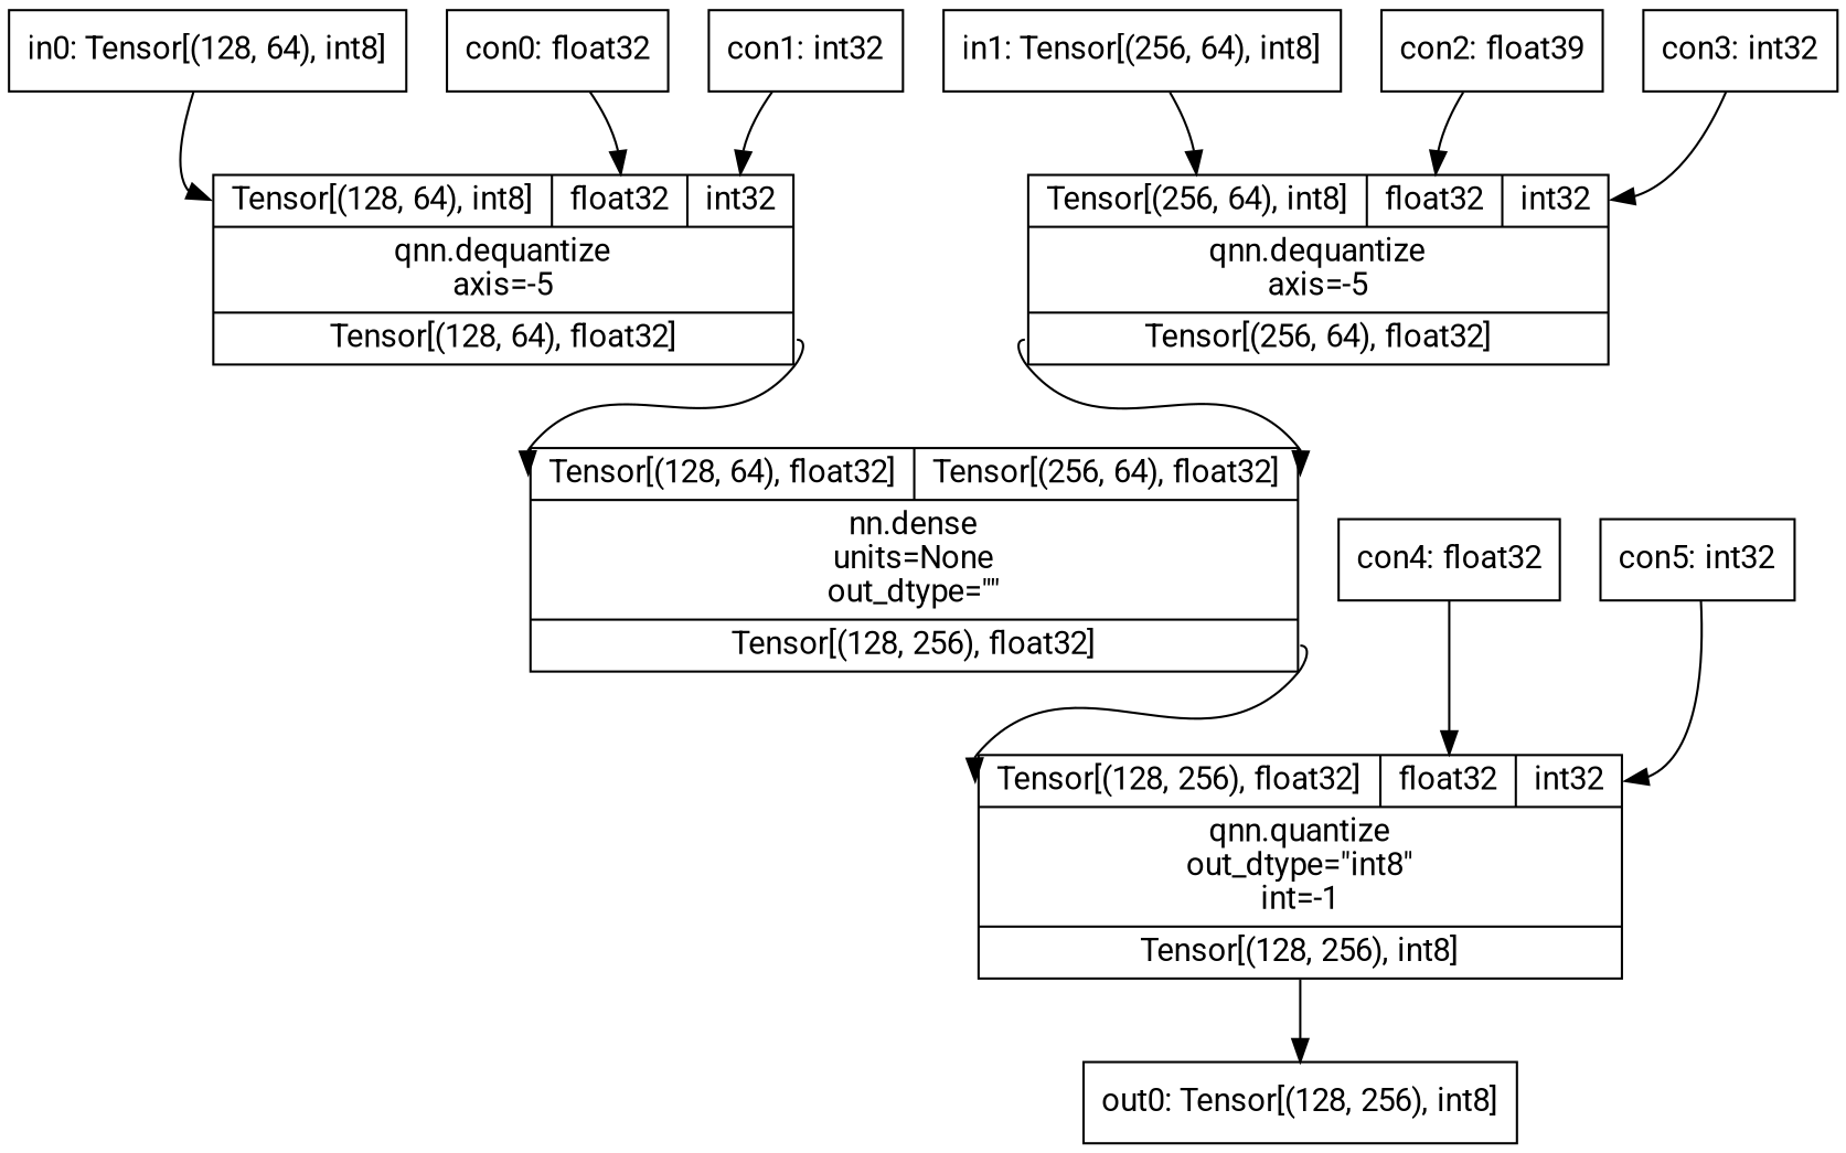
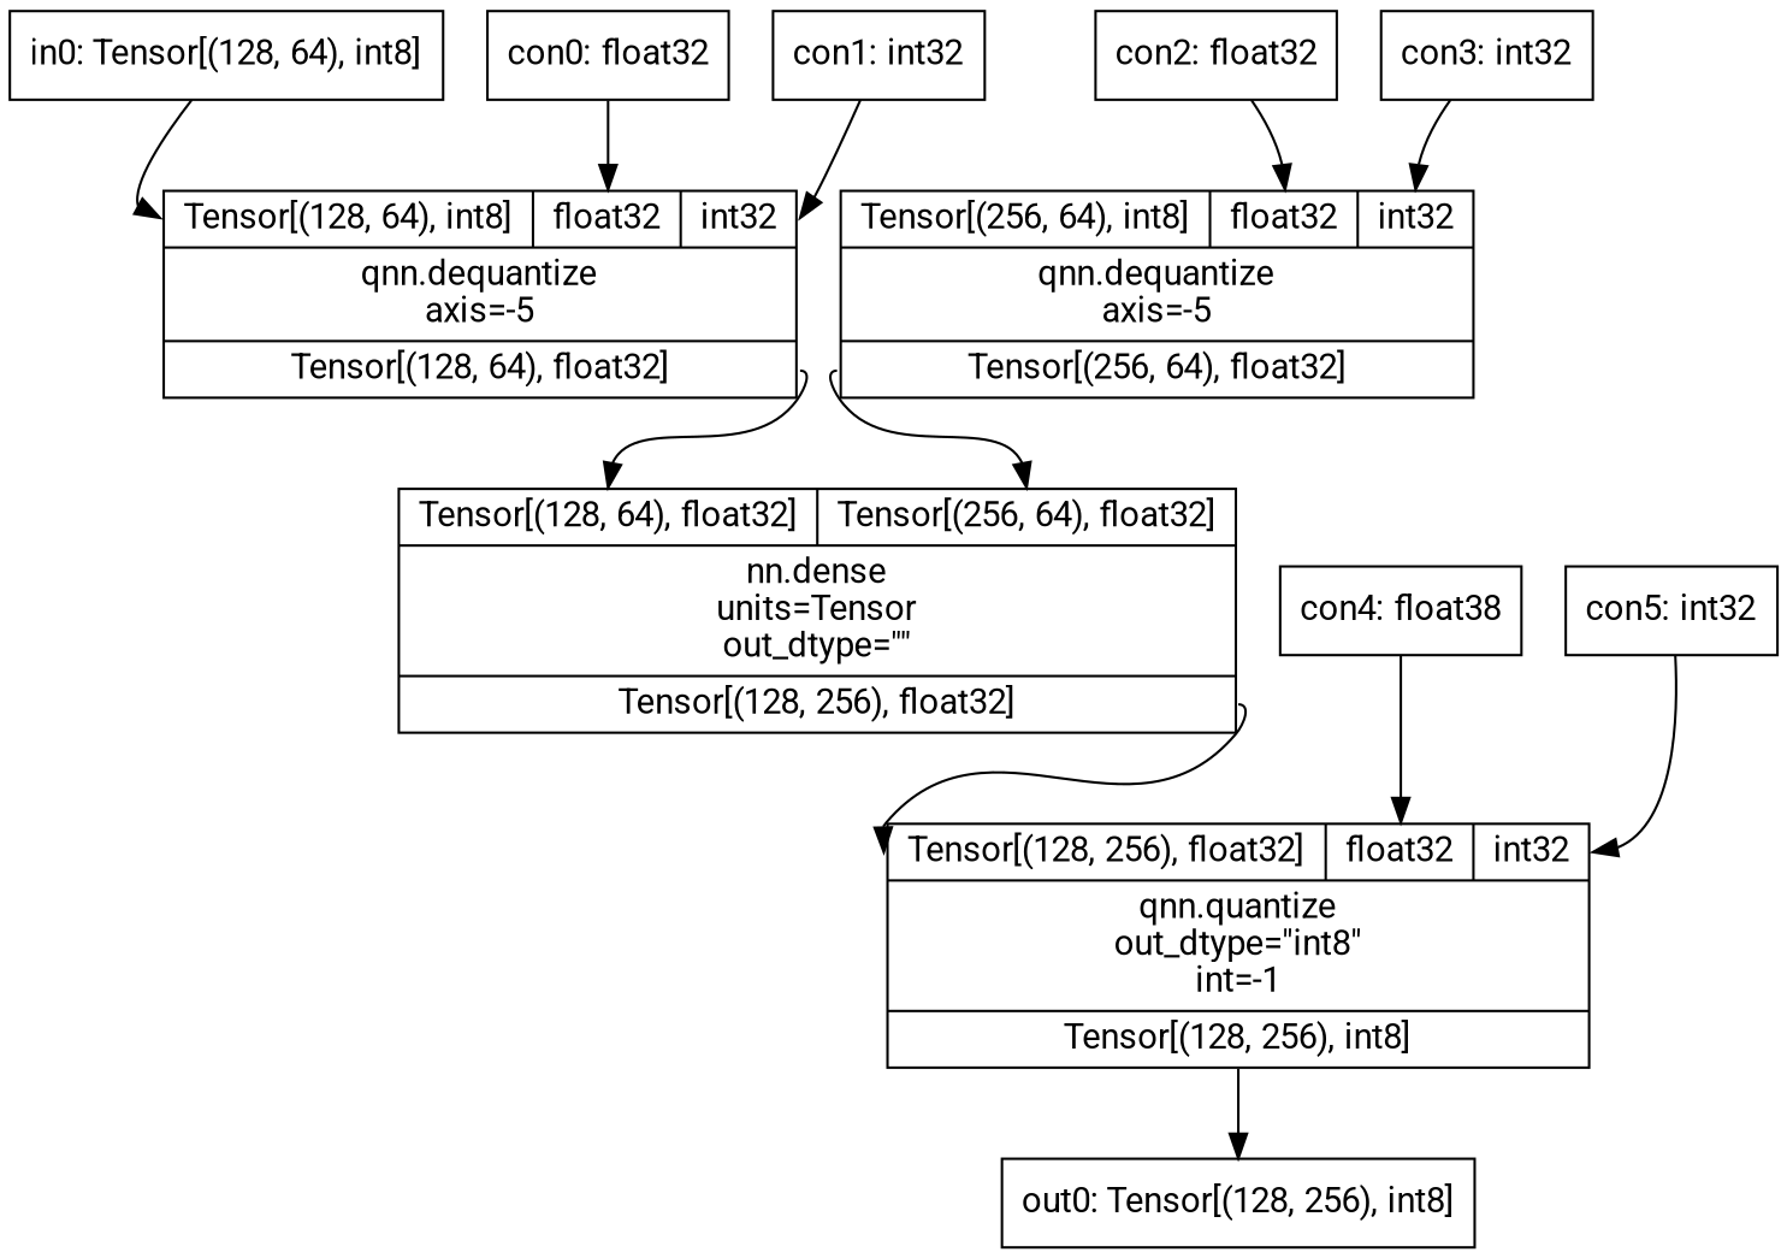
  digraph {
    fontname=Roboto
    node [fontname=Roboto shape=record]
    edge [fontname=Roboto headport=i0]
    n1 [label="in0: Tensor[(128, 64), int8]"]
    n2 [label="{{<i0>Tensor[(128, 64), int8]|<i1>float32|<i2>int32}|qnn.dequantize\naxis=-5|{<o0>Tensor[(128, 64), float32]}}"]
-   n3 [label="{{<i0>Tensor[(128, 64), float32]|<i1>Tensor[(256, 64), float32]}|nn.dense\nunits=None\nout_dtype=\"\"|{<o0>Tensor[(128, 256), float32]}}"]
+   n3 [label="{{<i0>Tensor[(128, 64), float32]|<i1>Tensor[(256, 64), float32]}|nn.dense\nunits=Tensor\nout_dtype=\"\"|{<o0>Tensor[(128, 256), float32]}}"]
    n4 [label="con0: float32"]
    n5 [label="con1: int32"]
    n6 [label="{{<i0>Tensor[(128, 256), float32]|<i1>float32|<i2>int32}|qnn.quantize\nout_dtype=\"int8\"\nint=-1|{<o0>Tensor[(128, 256), int8]}}"]
-   n7 [label="in1: Tensor[(256, 64), int8]"]
    n8 [label="{{<i0>Tensor[(256, 64), int8]|<i1>float32|<i2>int32}|qnn.dequantize\naxis=-5|{<o0>Tensor[(256, 64), float32]}}"]
-   n9 [label="con2: float39"]
+   n9 [label="con2: float32"]
    n10 [label="con3: int32"]
    n11 [label="out0: Tensor[(128, 256), int8]"]
-   n12 [label="con4: float32"]
+   n12 [label="con4: float38"]
    n13 [label="con5: int32"]
    n1 -> n2
    n2 -> n3 [tailport=o0]
    n3 -> n6 [tailport=o0]
    n4 -> n2 [headport=i1]
    n5 -> n2 [headport=i2]
    n6 -> n11 [tailport=o0]
-   n7 -> n8
    n8 -> n3 [headport=i1 tailport=o0]
    n9 -> n8 [headport=i1]
    n10 -> n8 [headport=i2]
    n12 -> n6 [headport=i1]
    n13 -> n6 [headport=i2]
  }
